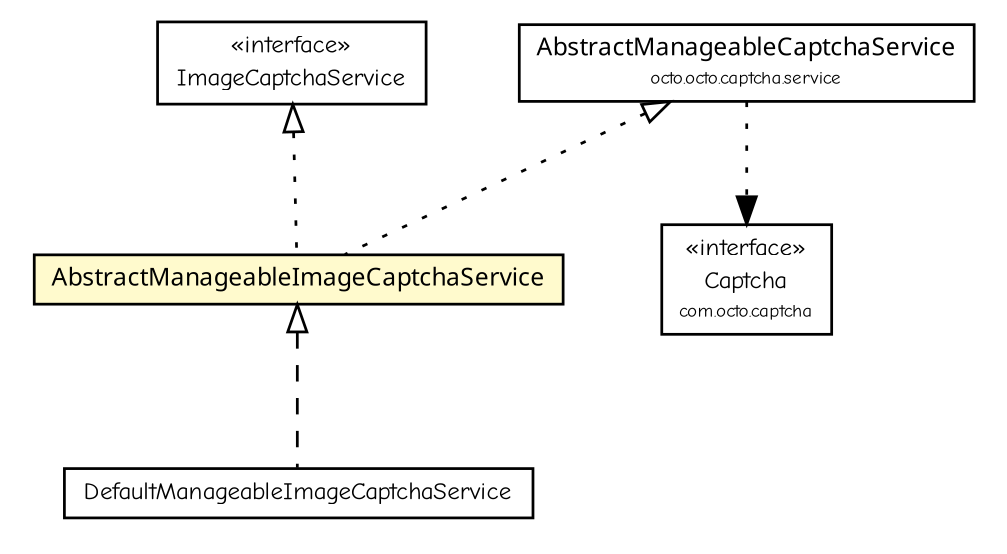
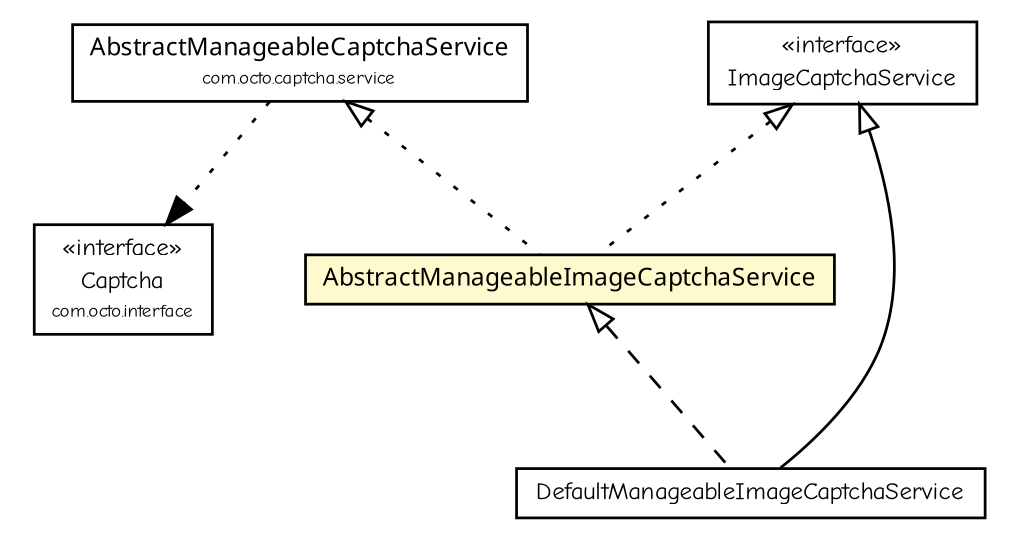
  digraph {
    fontname="Comic Neue"
    node [fontcolor=black fontname="Comic Neue" fontsize=9.0 shape=plaintext]
    edge [arrowtail=empty dir=back fontname="Comic Neue" fontsize=10 headport=p labelfontname=arial labelfontsize=10 style=dotted tailport=p]
-   n1 [label=<<table border="0" cellborder="1" cellspacing="0" cellpadding="2" port="p" href="../AbstractManageableCaptchaService.html"> 		<tr><td><table border="0" cellspacing="0" cellpadding="1"> 			<tr><td><font face="ariali"> AbstractManageableCaptchaService </font></td></tr> 			<tr><td><font point-size="7.0"> octo.octo.captcha.service </font></td></tr> 		</table></td></tr> 		</table>>]
+   n1 [label=<<table border="0" cellborder="1" cellspacing="0" cellpadding="2" port="p" href="../AbstractManageableCaptchaService.html"> 		<tr><td><table border="0" cellspacing="0" cellpadding="1"> 			<tr><td><font face="ariali"> AbstractManageableCaptchaService </font></td></tr> 			<tr><td><font point-size="7.0"> com.octo.captcha.service </font></td></tr> 		</table></td></tr> 		</table>>]
    n2 [label=<<table border="0" cellborder="1" cellspacing="0" cellpadding="2" port="p" bgcolor="lemonChiffon" href="./AbstractManageableImageCaptchaService.html"> 		<tr><td><table border="0" cellspacing="0" cellpadding="1"> 			<tr><td><font face="ariali"> AbstractManageableImageCaptchaService </font></td></tr> 		</table></td></tr> 		</table>>]
-   n3 [label=<<table border="0" cellborder="1" cellspacing="0" cellpadding="2" port="p" href="http://java.sun.com/j2se/1.4.2/docs/api/com/octo/captcha/Captcha.html"> 		<tr><td><table border="0" cellspacing="0" cellpadding="1"> 			<tr><td> &laquo;interface&raquo; </td></tr> 			<tr><td> Captcha </td></tr> 			<tr><td><font point-size="7.0"> com.octo.captcha </font></td></tr> 		</table></td></tr> 		</table>>]
+   n3 [label=<<table border="0" cellborder="1" cellspacing="0" cellpadding="2" port="p" href="http://java.sun.com/j2se/1.4.2/docs/api/com/octo/captcha/Captcha.html"> 		<tr><td><table border="0" cellspacing="0" cellpadding="1"> 			<tr><td> &laquo;interface&raquo; </td></tr> 			<tr><td> Captcha </td></tr> 			<tr><td><font point-size="7.0"> com.octo.interface </font></td></tr> 		</table></td></tr> 		</table>>]
    n4 [label=<<table border="0" cellborder="1" cellspacing="0" cellpadding="2" port="p" href="./DefaultManageableImageCaptchaService.html"> 		<tr><td><table border="0" cellspacing="0" cellpadding="1"> 			<tr><td> DefaultManageableImageCaptchaService </td></tr> 		</table></td></tr> 		</table>>]
    n5 [label=<<table border="0" cellborder="1" cellspacing="0" cellpadding="2" port="p" href="./ImageCaptchaService.html"> 		<tr><td><table border="0" cellspacing="0" cellpadding="1"> 			<tr><td> &laquo;interface&raquo; </td></tr> 			<tr><td> ImageCaptchaService </td></tr> 		</table></td></tr> 		</table>>]
    n1 -> n2
    n1 -> n3 [arrowhead=normal color=black fontcolor=black fontsize=10.0 arrowtail="" dir=""]
    n2 -> n4 [style=dashed]
    n5 -> n2
+   n5 -> n4 [style=solid]
  }
